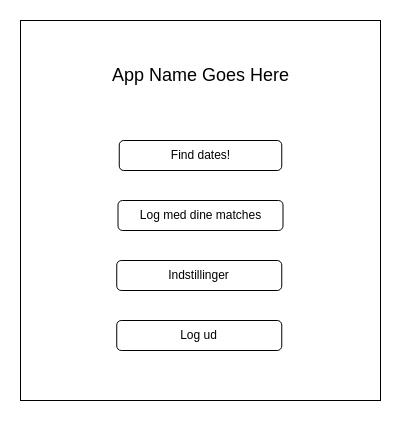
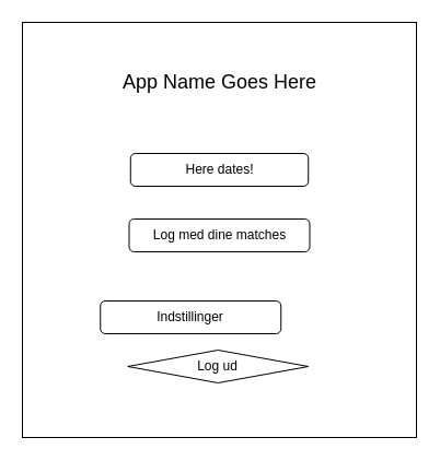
  <mxCell id="0" />
  <mxCell id="1" parent="0" />
  <mxCell id="2" value="" style="rounded=0;whiteSpace=wrap;html=1;" vertex="1" parent="1"><mxGeometry x="20" y="20" width="360" height="380" as="geometry" /></mxCell>
  <mxCell id="3" value="App Name Goes Here" style="text;html=1;strokeColor=none;fillColor=none;align=center;verticalAlign=middle;whiteSpace=wrap;rounded=0;fontSize=18;" vertex="1" parent="1"><mxGeometry x="107.5" y="60" width="185" height="30" as="geometry" /></mxCell>
- <mxCell id="4" value="Find dates!" style="rounded=1;whiteSpace=wrap;html=1;" vertex="1" parent="1"><mxGeometry x="118.75" y="140" width="162.5" height="30" as="geometry" /></mxCell>
+ <mxCell id="4" value="Here dates!" style="rounded=1;whiteSpace=wrap;html=1;" vertex="1" parent="1"><mxGeometry x="118.75" y="140" width="162.5" height="30" as="geometry" /></mxCell>
  <mxCell id="5" value="Log med dine matches" style="rounded=1;whiteSpace=wrap;html=1;" vertex="1" parent="1"><mxGeometry x="117.5" y="200" width="165" height="30" as="geometry" /></mxCell>
- <mxCell id="6" value="Indstillinger" style="rounded=1;whiteSpace=wrap;html=1;" vertex="1" parent="1"><mxGeometry x="116.25" y="260" width="165" height="30" as="geometry" /></mxCell>
- <mxCell id="7" value="Log ud" style="rounded=1;whiteSpace=wrap;html=1;" vertex="1" parent="1"><mxGeometry x="116.25" y="320" width="165" height="30" as="geometry" /></mxCell>
+ <mxCell id="6" value="Indstillinger" style="rounded=1;whiteSpace=wrap;html=1;" vertex="1" parent="1"><mxGeometry x="91.25" y="275" width="165" height="30" as="geometry" /></mxCell>
+ <mxCell id="7" value="Log ud" style="rhombus;whiteSpace=wrap;html=1;" vertex="1" parent="1"><mxGeometry x="116.25" y="320" width="165" height="30" as="geometry" /></mxCell>
